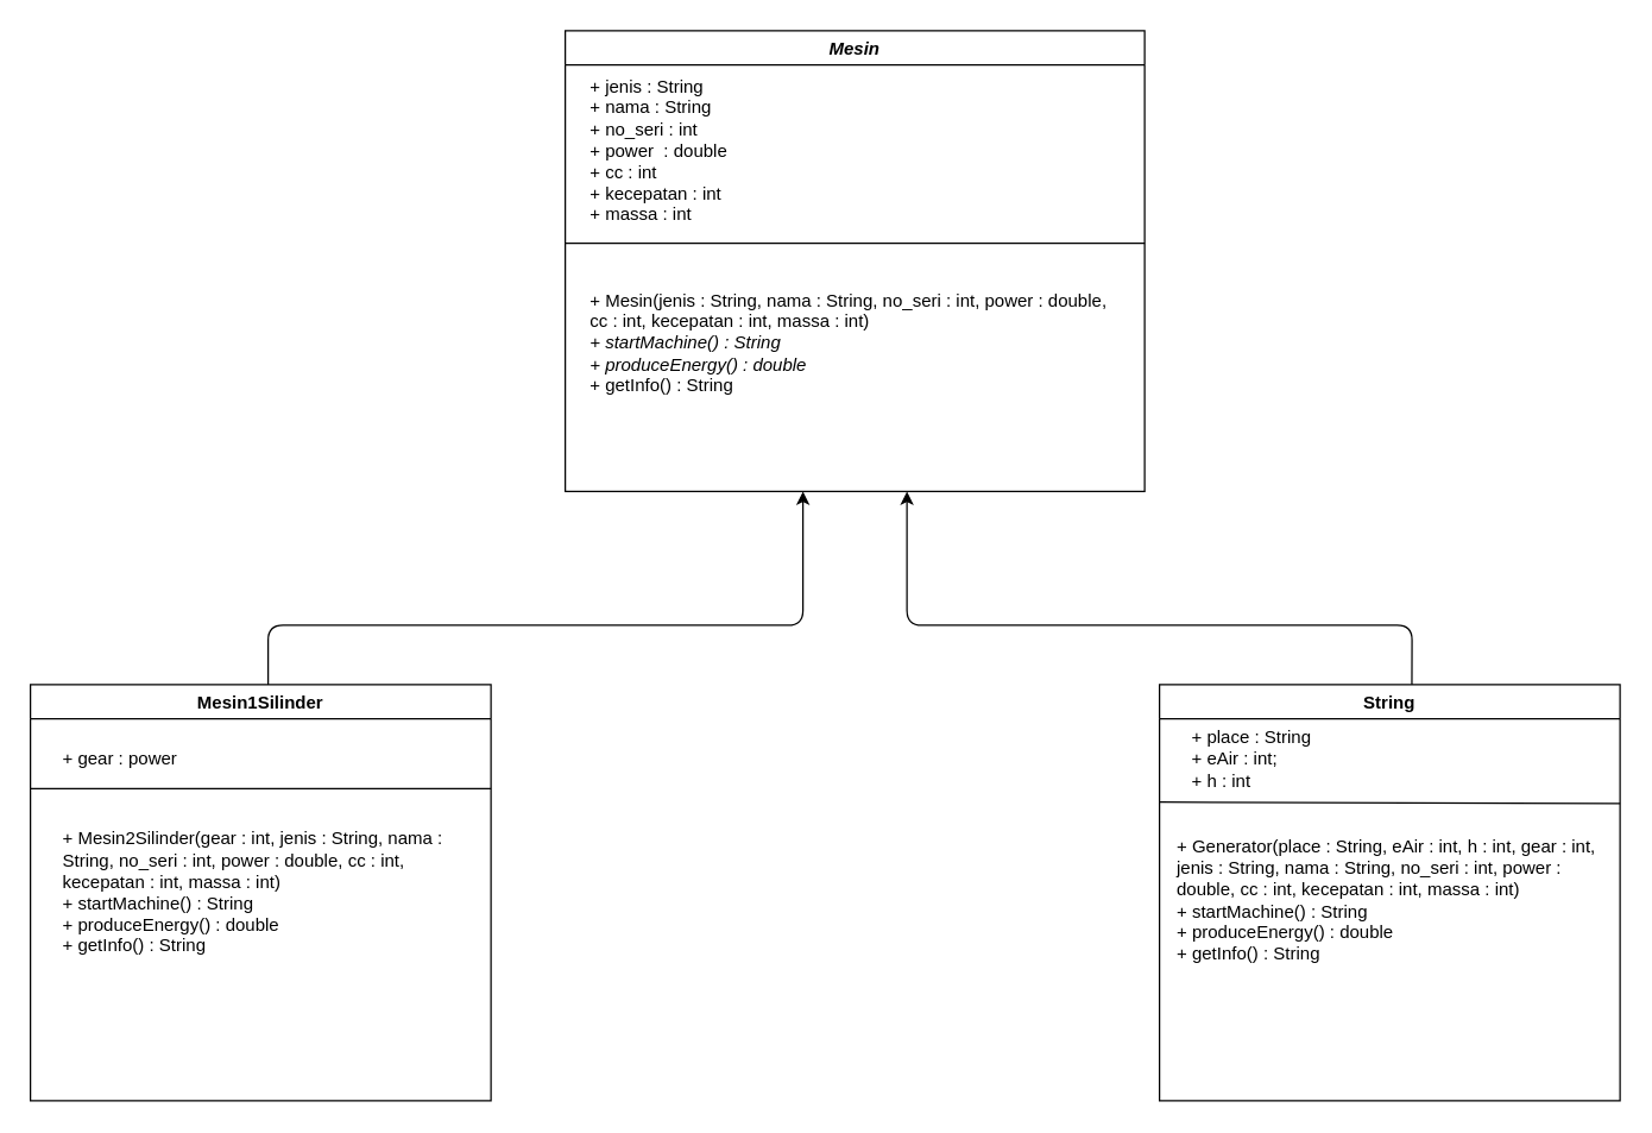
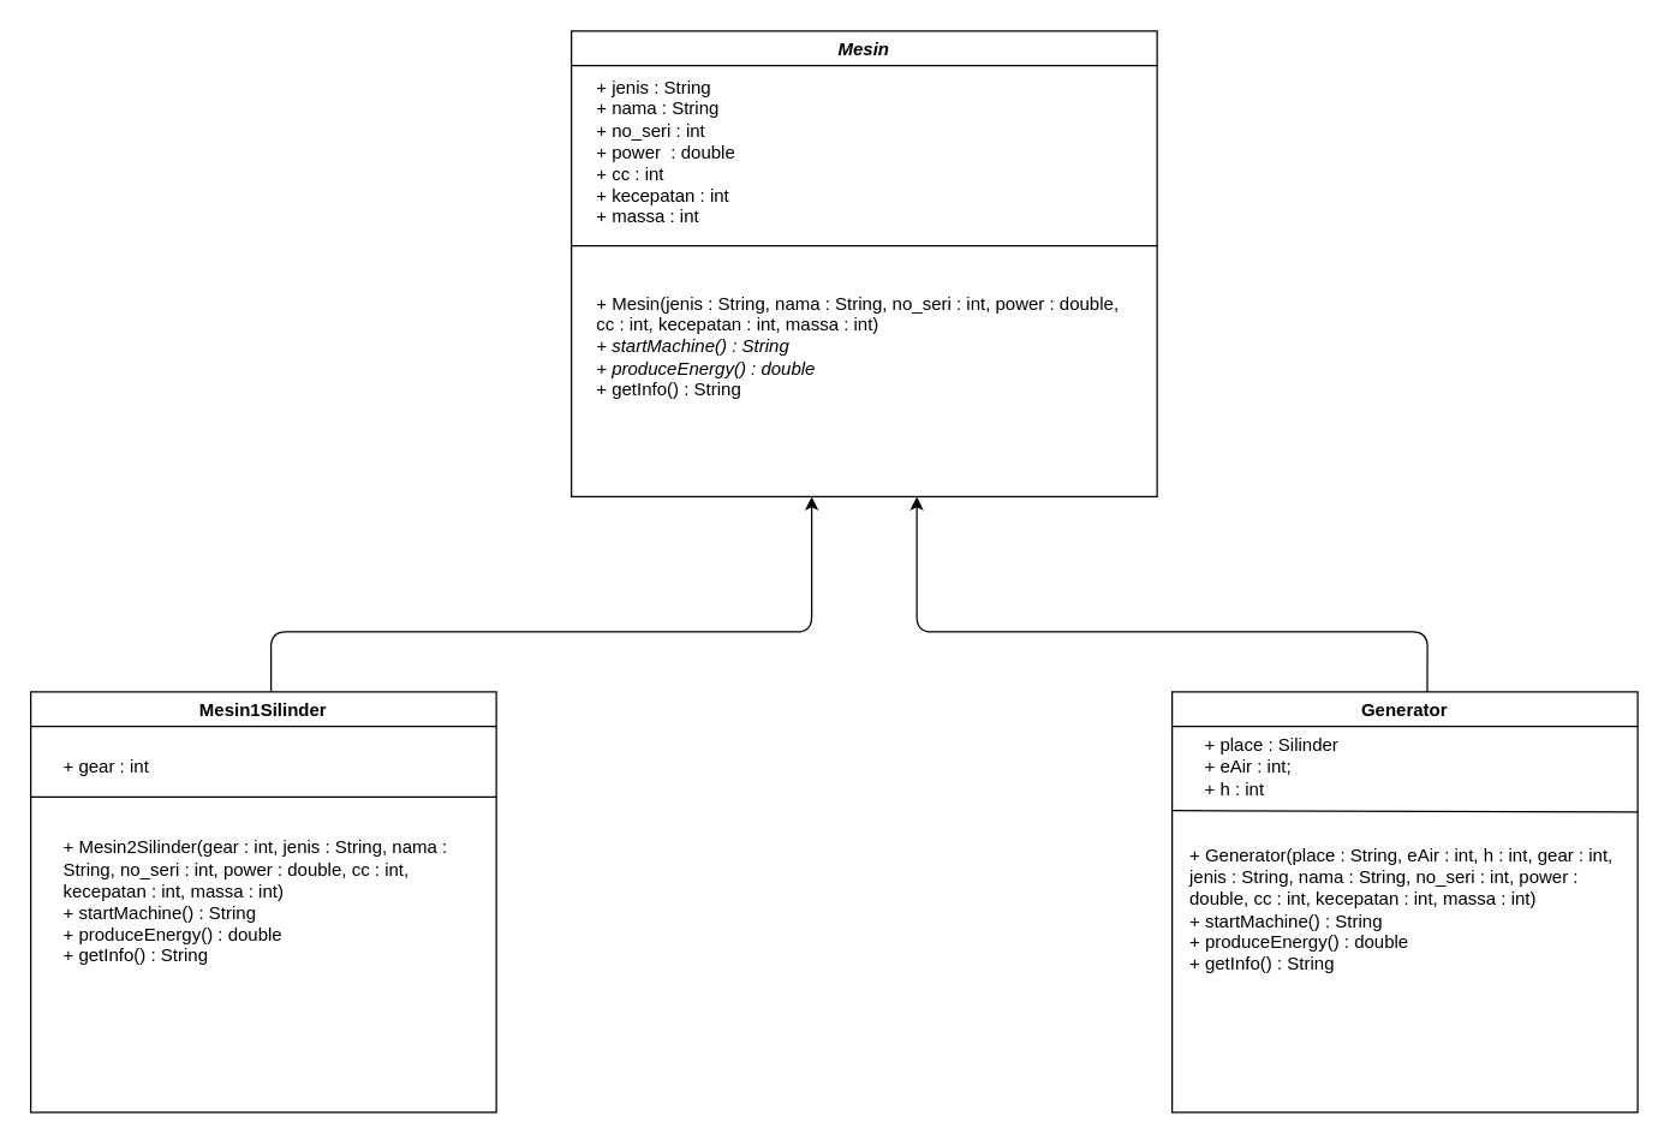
  <mxCell id="0" />
  <mxCell id="1" parent="0" />
  <mxCell id="2" value="Mesin" style="swimlane;fontStyle=3" parent="1" vertex="1"><mxGeometry x="380" y="20" width="390" height="310" as="geometry" /></mxCell>
  <mxCell id="3" value="+ Mesin(jenis : String, nama : String, no_seri : int, power : double, cc : int, kecepatan : int, massa : int)&lt;br&gt;&lt;i&gt;+ startMachine() : String&lt;/i&gt;&lt;br&gt;&lt;i&gt;+ produceEnergy() : double&lt;/i&gt;&lt;br&gt;+ getInfo() : String" style="text;html=1;strokeColor=none;fillColor=none;align=left;verticalAlign=middle;whiteSpace=wrap;rounded=0;" parent="2" vertex="1"><mxGeometry x="15" y="150" width="355" height="120" as="geometry" /></mxCell>
  <mxCell id="4" value="&lt;div&gt;&lt;div&gt;+ jenis : String&lt;/div&gt;&lt;div&gt;+ nama : String&lt;/div&gt;&lt;div&gt;+ no_seri : int&lt;/div&gt;&lt;div&gt;+ power&amp;nbsp; : double&lt;/div&gt;&lt;div&gt;+ cc : int&lt;/div&gt;&lt;div&gt;+ kecepatan : int&lt;/div&gt;&lt;div&gt;+ massa : int&lt;/div&gt;&lt;div&gt;&lt;br&gt;&lt;/div&gt;&lt;/div&gt;" style="text;html=1;strokeColor=none;fillColor=none;align=left;verticalAlign=middle;whiteSpace=wrap;rounded=0;" parent="2" vertex="1"><mxGeometry x="15" y="33" width="185" height="110" as="geometry" /></mxCell>
  <mxCell id="5" value="" style="endArrow=none;html=1;" parent="2" edge="1"><mxGeometry width="50" height="50" relative="1" as="geometry"><mxPoint y="143" as="sourcePoint" /><mxPoint x="390" y="143" as="targetPoint" /></mxGeometry></mxCell>
  <mxCell id="6" value="Mesin1Silinder" style="swimlane;fontStyle=1;startSize=23;" parent="1" vertex="1"><mxGeometry x="20" y="460" width="310" height="280" as="geometry" /></mxCell>
  <mxCell id="7" value="&lt;div style=&quot;text-align: left&quot;&gt;&lt;br&gt;&lt;/div&gt;" style="text;html=1;strokeColor=none;fillColor=none;align=center;verticalAlign=middle;whiteSpace=wrap;rounded=0;" parent="6" vertex="1"><mxGeometry x="10" y="30" width="140" height="65" as="geometry" /></mxCell>
- <mxCell id="8" value="+ gear : power" style="text;html=1;strokeColor=none;fillColor=none;align=left;verticalAlign=middle;whiteSpace=wrap;rounded=0;" parent="6" vertex="1"><mxGeometry x="20" y="30" width="170" height="40" as="geometry" /></mxCell>
+ <mxCell id="8" value="+ gear : int" style="text;html=1;strokeColor=none;fillColor=none;align=left;verticalAlign=middle;whiteSpace=wrap;rounded=0;" parent="6" vertex="1"><mxGeometry x="20" y="30" width="170" height="40" as="geometry" /></mxCell>
  <mxCell id="9" value="" style="endArrow=none;html=1;exitX=0;exitY=0.5;exitDx=0;exitDy=0;entryX=1;entryY=0.25;entryDx=0;entryDy=0;" parent="6" edge="1" target="6"><mxGeometry width="50" height="50" relative="1" as="geometry"><mxPoint y="70" as="sourcePoint" /><mxPoint x="260" y="70" as="targetPoint" /></mxGeometry></mxCell>
  <mxCell id="10" value="+ Mesin2Silinder(gear : int, jenis : String, nama : String, no_seri : int, power : double, cc : int, kecepatan : int, massa : int)&lt;br&gt;+ startMachine() : String&lt;br&gt;+ produceEnergy() : double&lt;br&gt;+ getInfo() : String&lt;br&gt;" style="text;html=1;strokeColor=none;fillColor=none;align=left;verticalAlign=middle;whiteSpace=wrap;rounded=0;" parent="6" vertex="1"><mxGeometry x="20" y="80" width="280" height="120" as="geometry" /></mxCell>
- <mxCell id="11" value="String" style="swimlane;fontStyle=1;startSize=23;" parent="1" vertex="1"><mxGeometry x="780" y="460" width="310" height="280" as="geometry" /></mxCell>
+ <mxCell id="11" value="Generator" style="swimlane;fontStyle=1;startSize=23;" parent="1" vertex="1"><mxGeometry x="780" y="460" width="310" height="280" as="geometry" /></mxCell>
  <mxCell id="12" value="&lt;div style=&quot;text-align: left&quot;&gt;&lt;br&gt;&lt;/div&gt;" style="text;html=1;strokeColor=none;fillColor=none;align=center;verticalAlign=middle;whiteSpace=wrap;rounded=0;" parent="11" vertex="1"><mxGeometry x="10" y="30" width="140" height="65" as="geometry" /></mxCell>
- <mxCell id="13" value="+ place : String&lt;br&gt;+ eAir : int;&lt;br&gt;+ h : int" style="text;html=1;strokeColor=none;fillColor=none;align=left;verticalAlign=middle;whiteSpace=wrap;rounded=0;" parent="11" vertex="1"><mxGeometry x="20" y="30" width="170" height="40" as="geometry" /></mxCell>
+ <mxCell id="13" value="+ place : Silinder&lt;br&gt;+ eAir : int;&lt;br&gt;+ h : int" style="text;html=1;strokeColor=none;fillColor=none;align=left;verticalAlign=middle;whiteSpace=wrap;rounded=0;" parent="11" vertex="1"><mxGeometry x="20" y="30" width="170" height="40" as="geometry" /></mxCell>
  <mxCell id="14" value="" style="endArrow=none;html=1;exitX=0;exitY=0.5;exitDx=0;exitDy=0;" parent="11" edge="1"><mxGeometry width="50" height="50" relative="1" as="geometry"><mxPoint y="79" as="sourcePoint" /><mxPoint x="310" y="80" as="targetPoint" /></mxGeometry></mxCell>
  <mxCell id="15" value="+ Generator(place : String, eAir : int, h : int, gear : int, jenis : String, nama : String, no_seri : int, power : double, cc : int, kecepatan : int, massa : int)&lt;br&gt;+ startMachine() : String&lt;br&gt;+ produceEnergy() : double&lt;br&gt;+ getInfo() : String" style="text;html=1;strokeColor=none;fillColor=none;align=left;verticalAlign=middle;whiteSpace=wrap;rounded=0;" parent="11" vertex="1"><mxGeometry x="10" y="95" width="290" height="100" as="geometry" /></mxCell>
  <mxCell id="16" value="" style="endArrow=classic;html=1;" edge="1" parent="1"><mxGeometry width="50" height="50" relative="1" as="geometry"><mxPoint x="180" y="460" as="sourcePoint" /><mxPoint x="540" y="330" as="targetPoint" /><Array as="points"><mxPoint x="180" y="420" /><mxPoint x="540" y="420" /></Array></mxGeometry></mxCell>
  <mxCell id="17" value="" style="endArrow=classic;html=1;exitX=0.548;exitY=0;exitDx=0;exitDy=0;exitPerimeter=0;" edge="1" parent="1" source="11"><mxGeometry width="50" height="50" relative="1" as="geometry"><mxPoint x="570" y="520" as="sourcePoint" /><mxPoint x="610" y="330" as="targetPoint" /><Array as="points"><mxPoint x="950" y="420" /><mxPoint x="610" y="420" /></Array></mxGeometry></mxCell>
